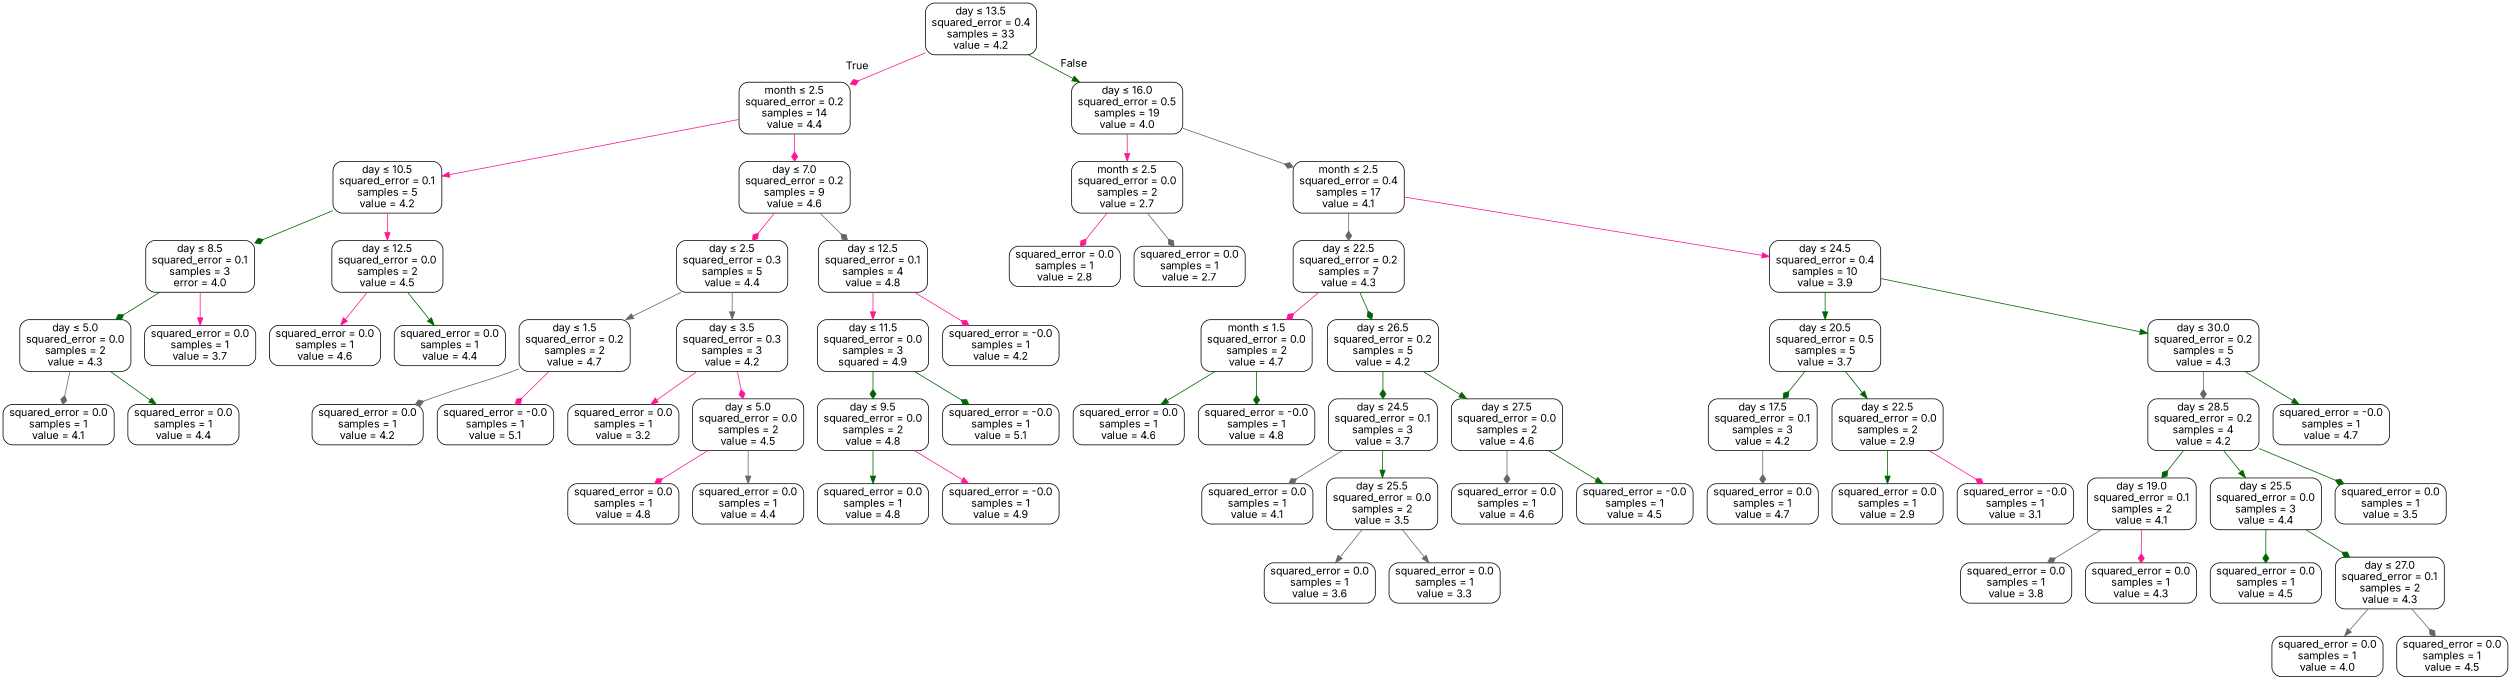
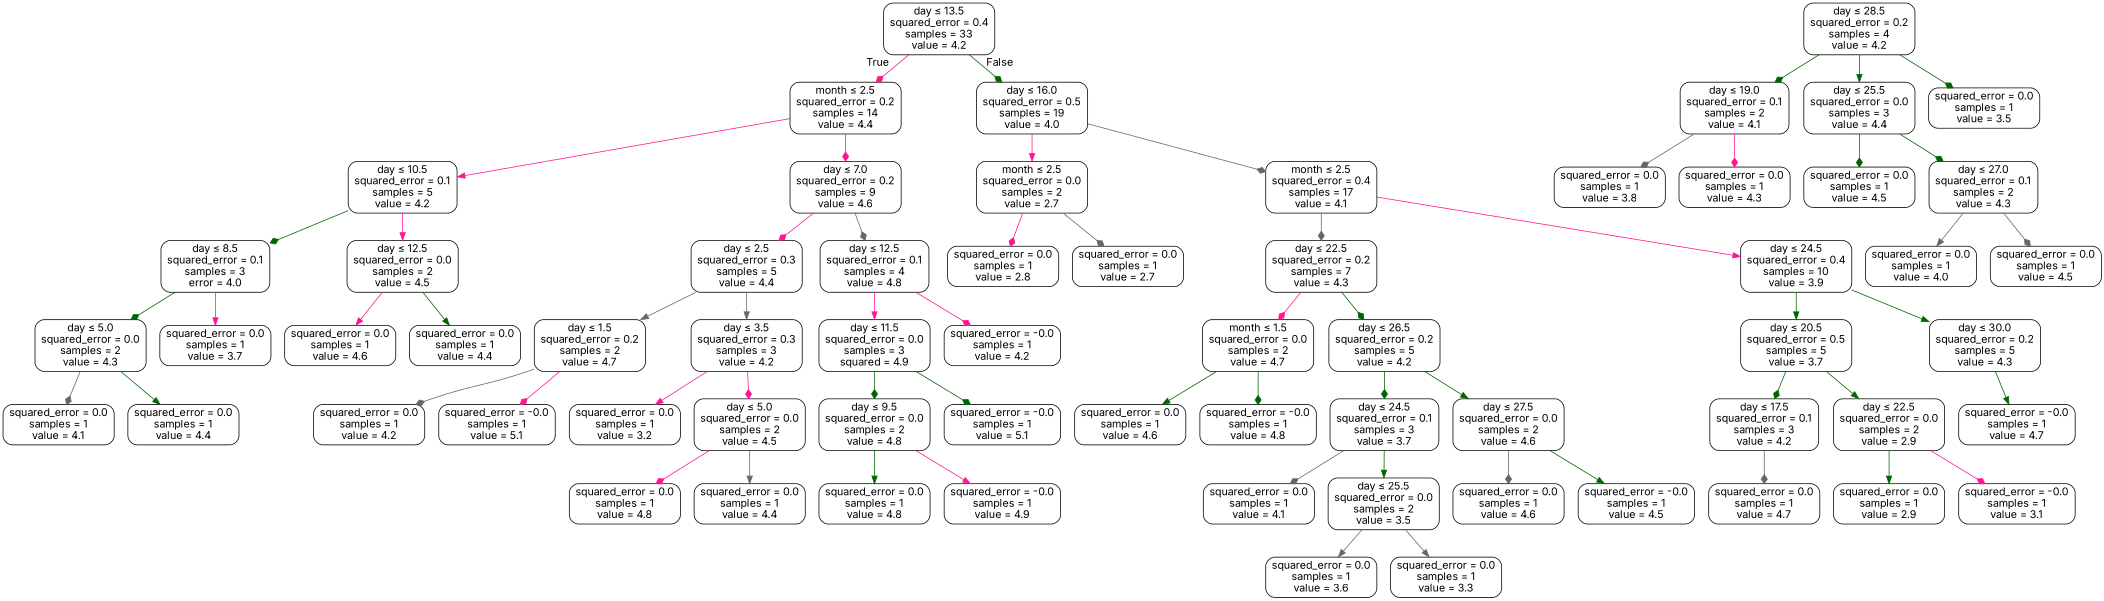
  digraph {
    fontname=Inter
    node [color=black fontname=Inter shape=box style=rounded]
    edge [arrowhead=diamond color=darkgreen fontname=Inter]
    n1 [label=<day &le; 13.5<br/>squared_error = 0.4<br/>samples = 33<br/>value = 4.2>]
    n2 [label=<month &le; 2.5<br/>squared_error = 0.2<br/>samples = 14<br/>value = 4.4>]
    n3 [label=<day &le; 16.0<br/>squared_error = 0.5<br/>samples = 19<br/>value = 4.0>]
    n4 [label=<day &le; 10.5<br/>squared_error = 0.1<br/>samples = 5<br/>value = 4.2>]
    n5 [label=<day &le; 7.0<br/>squared_error = 0.2<br/>samples = 9<br/>value = 4.6>]
    n6 [label=<month &le; 2.5<br/>squared_error = 0.0<br/>samples = 2<br/>value = 2.7>]
    n7 [label=<month &le; 2.5<br/>squared_error = 0.4<br/>samples = 17<br/>value = 4.1>]
    n8 [label=<day &le; 8.5<br/>squared_error = 0.1<br/>samples = 3<br/>error = 4.0>]
    n9 [label=<day &le; 12.5<br/>squared_error = 0.0<br/>samples = 2<br/>value = 4.5>]
    n10 [label=<day &le; 2.5<br/>squared_error = 0.3<br/>samples = 5<br/>value = 4.4>]
    n11 [label=<day &le; 12.5<br/>squared_error = 0.1<br/>samples = 4<br/>value = 4.8>]
    n12 [label=<day &le; 5.0<br/>squared_error = 0.0<br/>samples = 2<br/>value = 4.3>]
    n13 [label=<squared_error = 0.0<br/>samples = 1<br/>value = 3.7>]
    n14 [label=<squared_error = 0.0<br/>samples = 1<br/>value = 4.6>]
    n15 [label=<squared_error = 0.0<br/>samples = 1<br/>value = 4.4>]
    n16 [label=<squared_error = 0.0<br/>samples = 1<br/>value = 4.1>]
    n17 [label=<squared_error = 0.0<br/>samples = 1<br/>value = 4.4>]
    n18 [label=<day &le; 1.5<br/>squared_error = 0.2<br/>samples = 2<br/>value = 4.7>]
    n19 [label=<day &le; 3.5<br/>squared_error = 0.3<br/>samples = 3<br/>value = 4.2>]
    n20 [label=<day &le; 11.5<br/>squared_error = 0.0<br/>samples = 3<br/>squared = 4.9>]
    n21 [label=<squared_error = -0.0<br/>samples = 1<br/>value = 4.2>]
    n22 [label=<squared_error = 0.0<br/>samples = 1<br/>value = 4.2>]
    n23 [label=<squared_error = -0.0<br/>samples = 1<br/>value = 5.1>]
    n24 [label=<squared_error = 0.0<br/>samples = 1<br/>value = 3.2>]
    n25 [label=<day &le; 5.0<br/>squared_error = 0.0<br/>samples = 2<br/>value = 4.5>]
    n26 [label=<squared_error = 0.0<br/>samples = 1<br/>value = 4.8>]
    n27 [label=<squared_error = 0.0<br/>samples = 1<br/>value = 4.4>]
    n28 [label=<day &le; 9.5<br/>squared_error = 0.0<br/>samples = 2<br/>value = 4.8>]
    n29 [label=<squared_error = -0.0<br/>samples = 1<br/>value = 5.1>]
    n30 [label=<squared_error = 0.0<br/>samples = 1<br/>value = 4.8>]
    n31 [label=<squared_error = -0.0<br/>samples = 1<br/>value = 4.9>]
    n32 [label=<squared_error = 0.0<br/>samples = 1<br/>value = 2.8>]
    n33 [label=<squared_error = 0.0<br/>samples = 1<br/>value = 2.7>]
    n34 [label=<day &le; 22.5<br/>squared_error = 0.2<br/>samples = 7<br/>value = 4.3>]
    n35 [label=<day &le; 24.5<br/>squared_error = 0.4<br/>samples = 10<br/>value = 3.9>]
    n36 [label=<month &le; 1.5<br/>squared_error = 0.0<br/>samples = 2<br/>value = 4.7>]
    n37 [label=<day &le; 26.5<br/>squared_error = 0.2<br/>samples = 5<br/>value = 4.2>]
    n38 [label=<day &le; 20.5<br/>squared_error = 0.5<br/>samples = 5<br/>value = 3.7>]
    n39 [label=<day &le; 30.0<br/>squared_error = 0.2<br/>samples = 5<br/>value = 4.3>]
    n40 [label=<squared_error = 0.0<br/>samples = 1<br/>value = 4.6>]
    n41 [label=<squared_error = -0.0<br/>samples = 1<br/>value = 4.8>]
    n42 [label=<day &le; 24.5<br/>squared_error = 0.1<br/>samples = 3<br/>value = 3.7>]
    n43 [label=<day &le; 27.5<br/>squared_error = 0.0<br/>samples = 2<br/>value = 4.6>]
    n44 [label=<squared_error = 0.0<br/>samples = 1<br/>value = 4.1>]
    n45 [label=<day &le; 25.5<br/>squared_error = 0.0<br/>samples = 2<br/>value = 3.5>]
    n46 [label=<squared_error = 0.0<br/>samples = 1<br/>value = 4.6>]
    n47 [label=<squared_error = -0.0<br/>samples = 1<br/>value = 4.5>]
    n48 [label=<squared_error = 0.0<br/>samples = 1<br/>value = 3.6>]
    n49 [label=<squared_error = 0.0<br/>samples = 1<br/>value = 3.3>]
    n50 [label=<day &le; 17.5<br/>squared_error = 0.1<br/>samples = 3<br/>value = 4.2>]
    n51 [label=<day &le; 22.5<br/>squared_error = 0.0<br/>samples = 2<br/>value = 2.9>]
    n52 [label=<day &le; 28.5<br/>squared_error = 0.2<br/>samples = 4<br/>value = 4.2>]
    n53 [label=<squared_error = -0.0<br/>samples = 1<br/>value = 4.7>]
    n54 [label=<squared_error = 0.0<br/>samples = 1<br/>value = 4.7>]
    n55 [label=<squared_error = 0.0<br/>samples = 1<br/>value = 2.9>]
    n56 [label=<squared_error = -0.0<br/>samples = 1<br/>value = 3.1>]
    n57 [label=<day &le; 19.0<br/>squared_error = 0.1<br/>samples = 2<br/>value = 4.1>]
    n58 [label=<squared_error = 0.0<br/>samples = 1<br/>value = 3.8>]
    n59 [label=<squared_error = 0.0<br/>samples = 1<br/>value = 4.3>]
    n60 [label=<day &le; 25.5<br/>squared_error = 0.0<br/>samples = 3<br/>value = 4.4>]
    n61 [label=<squared_error = 0.0<br/>samples = 1<br/>value = 3.5>]
    n62 [label=<squared_error = 0.0<br/>samples = 1<br/>value = 4.5>]
    n63 [label=<day &le; 27.0<br/>squared_error = 0.1<br/>samples = 2<br/>value = 4.3>]
    n64 [label=<squared_error = 0.0<br/>samples = 1<br/>value = 4.0>]
    n65 [label=<squared_error = 0.0<br/>samples = 1<br/>value = 4.5>]
    n1 -> n2 [color=deeppink headlabel=True labelangle=45 labeldistance=2.5]
-   n1 -> n3 [arrowhead=normal headlabel=False labelangle=-45 labeldistance=2.5]
+   n1 -> n3 [headlabel=False labelangle=-45 labeldistance=2.5]
    n2 -> n4 [arrowhead=normal color=deeppink]
    n2 -> n5 [color=deeppink]
    n3 -> n6 [arrowhead=normal color=deeppink]
    n3 -> n7 [color=gray40]
    n4 -> n8
    n4 -> n9 [arrowhead=normal color=deeppink]
    n5 -> n10 [color=deeppink]
    n5 -> n11 [color=gray40]
    n6 -> n32 [color=deeppink]
    n6 -> n33 [color=gray40]
    n7 -> n34 [color=gray40]
    n7 -> n35 [arrowhead=normal color=deeppink]
    n8 -> n12
    n8 -> n13 [arrowhead=normal color=deeppink]
    n9 -> n14 [arrowhead=normal color=deeppink]
    n9 -> n15 [arrowhead=normal]
    n10 -> n18 [arrowhead=normal color=gray40]
    n10 -> n19 [arrowhead=normal color=gray40]
    n11 -> n20 [arrowhead=normal color=deeppink]
    n11 -> n21 [color=deeppink]
    n12 -> n16 [color=gray40]
    n12 -> n17 [arrowhead=normal]
    n18 -> n22 [color=gray40]
    n18 -> n23 [color=deeppink]
    n19 -> n24 [arrowhead=normal color=deeppink]
    n19 -> n25 [color=deeppink]
    n20 -> n28
    n20 -> n29
    n25 -> n26 [color=deeppink]
    n25 -> n27 [arrowhead=normal color=gray40]
    n28 -> n30 [arrowhead=normal]
    n28 -> n31 [arrowhead=normal color=deeppink]
    n34 -> n36 [color=deeppink]
    n34 -> n37
    n35 -> n38 [arrowhead=normal]
    n35 -> n39 [arrowhead=normal]
    n36 -> n40 [arrowhead=normal]
    n36 -> n41
    n37 -> n42
    n37 -> n43 [arrowhead=normal]
    n38 -> n50
    n38 -> n51 [arrowhead=normal]
-   n39 -> n52 [color=gray40]
    n39 -> n53 [arrowhead=normal]
    n42 -> n44 [color=gray40]
    n42 -> n45 [arrowhead=normal]
    n43 -> n46 [color=gray40]
    n43 -> n47 [arrowhead=normal]
    n45 -> n48 [arrowhead=normal color=gray40]
    n45 -> n49 [arrowhead=normal color=gray40]
    n50 -> n54 [color=gray40]
    n51 -> n55 [arrowhead=normal]
    n51 -> n56 [color=deeppink]
    n52 -> n57
    n52 -> n60 [arrowhead=normal]
    n52 -> n61
    n57 -> n58 [color=gray40]
    n57 -> n59 [color=deeppink]
    n60 -> n62
    n60 -> n63
    n63 -> n64 [arrowhead=normal color=gray40]
    n63 -> n65 [color=gray40]
  }
